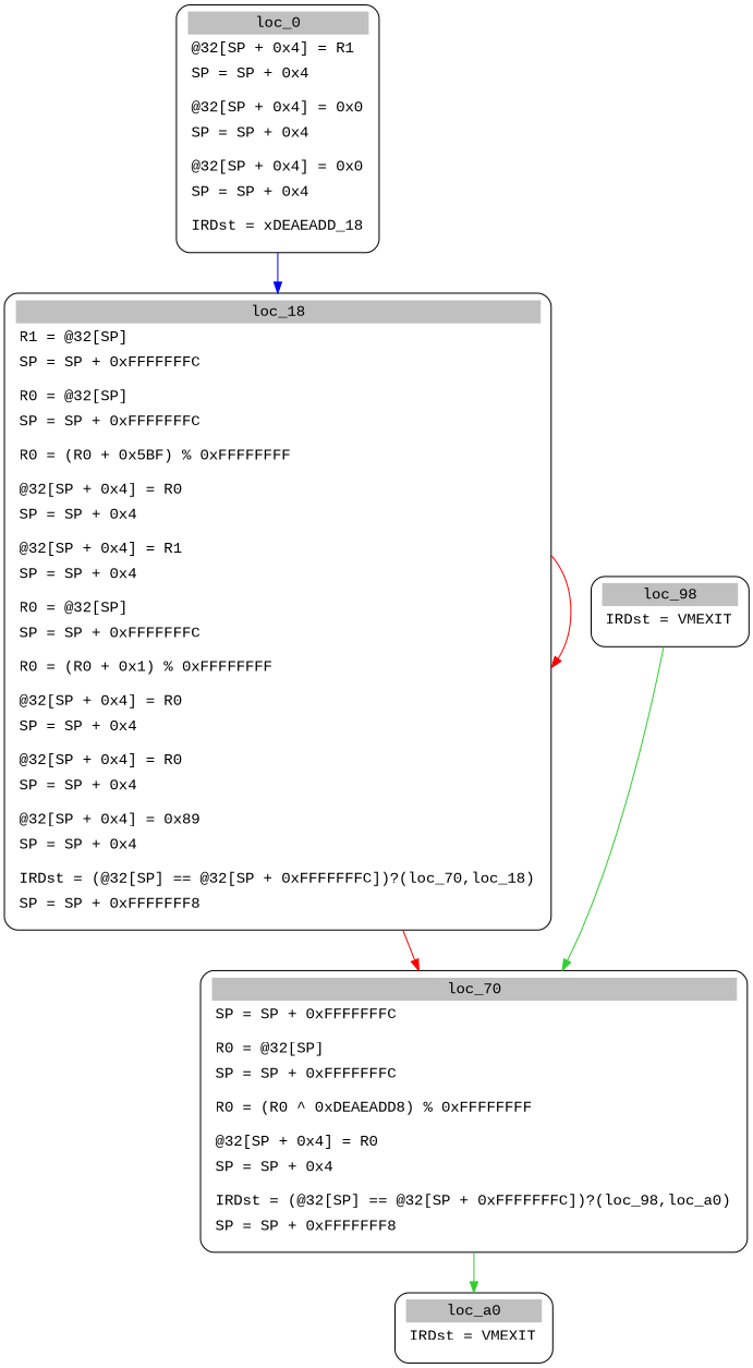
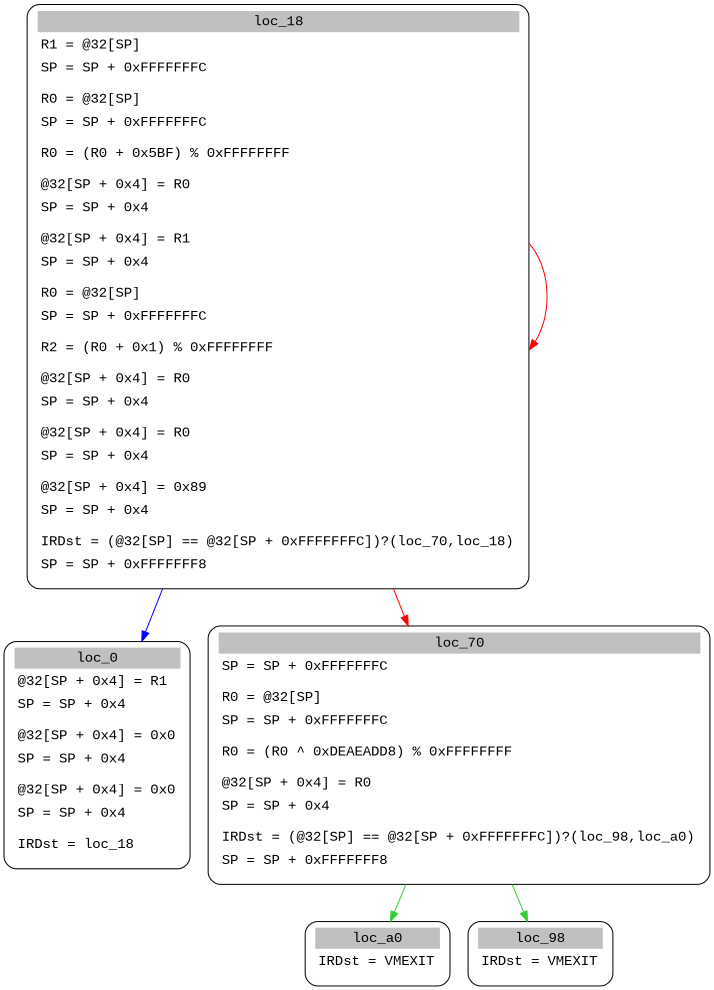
  digraph {
    node [fontname="Courier New" shape=Mrecord]
    edge [color=red]
-   n1 [label=<<table border="0" cellborder="0" cellpadding="3"><tr><td align="center" colspan="2" bgcolor="grey">loc_0</td></tr><tr><td align="left">@32[SP + 0x4] = R1</td></tr><tr><td align="left">SP = SP + 0x4</td></tr><tr><td align="left"></td></tr><tr><td align="left">@32[SP + 0x4] = 0x0</td></tr><tr><td align="left">SP = SP + 0x4</td></tr><tr><td align="left"></td></tr><tr><td align="left">@32[SP + 0x4] = 0x0</td></tr><tr><td align="left">SP = SP + 0x4</td></tr><tr><td align="left"></td></tr><tr><td align="left">IRDst = xDEAEADD_18</td></tr><tr><td align="left"></td></tr></table>>]
-   n2 [label=<<table border="0" cellborder="0" cellpadding="3"><tr><td align="center" colspan="2" bgcolor="grey">loc_18</td></tr><tr><td align="left">R1 = @32[SP]</td></tr><tr><td align="left">SP = SP + 0xFFFFFFFC</td></tr><tr><td align="left"></td></tr><tr><td align="left">R0 = @32[SP]</td></tr><tr><td align="left">SP = SP + 0xFFFFFFFC</td></tr><tr><td align="left"></td></tr><tr><td align="left">R0 = (R0 + 0x5BF) % 0xFFFFFFFF</td></tr><tr><td align="left"></td></tr><tr><td align="left">@32[SP + 0x4] = R0</td></tr><tr><td align="left">SP = SP + 0x4</td></tr><tr><td align="left"></td></tr><tr><td align="left">@32[SP + 0x4] = R1</td></tr><tr><td align="left">SP = SP + 0x4</td></tr><tr><td align="left"></td></tr><tr><td align="left">R0 = @32[SP]</td></tr><tr><td align="left">SP = SP + 0xFFFFFFFC</td></tr><tr><td align="left"></td></tr><tr><td align="left">R0 = (R0 + 0x1) % 0xFFFFFFFF</td></tr><tr><td align="left"></td></tr><tr><td align="left">@32[SP + 0x4] = R0</td></tr><tr><td align="left">SP = SP + 0x4</td></tr><tr><td align="left"></td></tr><tr><td align="left">@32[SP + 0x4] = R0</td></tr><tr><td align="left">SP = SP + 0x4</td></tr><tr><td align="left"></td></tr><tr><td align="left">@32[SP + 0x4] = 0x89</td></tr><tr><td align="left">SP = SP + 0x4</td></tr><tr><td align="left"></td></tr><tr><td align="left">IRDst = (@32[SP] == @32[SP + 0xFFFFFFFC])?(loc_70,loc_18)</td></tr><tr><td align="left">SP = SP + 0xFFFFFFF8</td></tr><tr><td align="left"></td></tr></table>>]
+   n1 [label=<<table border="0" cellborder="0" cellpadding="3"><tr><td align="center" colspan="2" bgcolor="grey">loc_0</td></tr><tr><td align="left">@32[SP + 0x4] = R1</td></tr><tr><td align="left">SP = SP + 0x4</td></tr><tr><td align="left"></td></tr><tr><td align="left">@32[SP + 0x4] = 0x0</td></tr><tr><td align="left">SP = SP + 0x4</td></tr><tr><td align="left"></td></tr><tr><td align="left">@32[SP + 0x4] = 0x0</td></tr><tr><td align="left">SP = SP + 0x4</td></tr><tr><td align="left"></td></tr><tr><td align="left">IRDst = loc_18</td></tr><tr><td align="left"></td></tr></table>>]
+   n2 [label=<<table border="0" cellborder="0" cellpadding="3"><tr><td align="center" colspan="2" bgcolor="grey">loc_18</td></tr><tr><td align="left">R1 = @32[SP]</td></tr><tr><td align="left">SP = SP + 0xFFFFFFFC</td></tr><tr><td align="left"></td></tr><tr><td align="left">R0 = @32[SP]</td></tr><tr><td align="left">SP = SP + 0xFFFFFFFC</td></tr><tr><td align="left"></td></tr><tr><td align="left">R0 = (R0 + 0x5BF) % 0xFFFFFFFF</td></tr><tr><td align="left"></td></tr><tr><td align="left">@32[SP + 0x4] = R0</td></tr><tr><td align="left">SP = SP + 0x4</td></tr><tr><td align="left"></td></tr><tr><td align="left">@32[SP + 0x4] = R1</td></tr><tr><td align="left">SP = SP + 0x4</td></tr><tr><td align="left"></td></tr><tr><td align="left">R0 = @32[SP]</td></tr><tr><td align="left">SP = SP + 0xFFFFFFFC</td></tr><tr><td align="left"></td></tr><tr><td align="left">R2 = (R0 + 0x1) % 0xFFFFFFFF</td></tr><tr><td align="left"></td></tr><tr><td align="left">@32[SP + 0x4] = R0</td></tr><tr><td align="left">SP = SP + 0x4</td></tr><tr><td align="left"></td></tr><tr><td align="left">@32[SP + 0x4] = R0</td></tr><tr><td align="left">SP = SP + 0x4</td></tr><tr><td align="left"></td></tr><tr><td align="left">@32[SP + 0x4] = 0x89</td></tr><tr><td align="left">SP = SP + 0x4</td></tr><tr><td align="left"></td></tr><tr><td align="left">IRDst = (@32[SP] == @32[SP + 0xFFFFFFFC])?(loc_70,loc_18)</td></tr><tr><td align="left">SP = SP + 0xFFFFFFF8</td></tr><tr><td align="left"></td></tr></table>>]
    n3 [label=<<table border="0" cellborder="0" cellpadding="3"><tr><td align="center" colspan="2" bgcolor="grey">loc_70</td></tr><tr><td align="left">SP = SP + 0xFFFFFFFC</td></tr><tr><td align="left"></td></tr><tr><td align="left">R0 = @32[SP]</td></tr><tr><td align="left">SP = SP + 0xFFFFFFFC</td></tr><tr><td align="left"></td></tr><tr><td align="left">R0 = (R0 ^ 0xDEAEADD8) % 0xFFFFFFFF</td></tr><tr><td align="left"></td></tr><tr><td align="left">@32[SP + 0x4] = R0</td></tr><tr><td align="left">SP = SP + 0x4</td></tr><tr><td align="left"></td></tr><tr><td align="left">IRDst = (@32[SP] == @32[SP + 0xFFFFFFFC])?(loc_98,loc_a0)</td></tr><tr><td align="left">SP = SP + 0xFFFFFFF8</td></tr><tr><td align="left"></td></tr></table>>]
    n4 [label=<<table border="0" cellborder="0" cellpadding="3"><tr><td align="center" colspan="2" bgcolor="grey">loc_a0</td></tr><tr><td align="left">IRDst = VMEXIT</td></tr><tr><td align="left"></td></tr></table>>]
    n5 [label=<<table border="0" cellborder="0" cellpadding="3"><tr><td align="center" colspan="2" bgcolor="grey">loc_98</td></tr><tr><td align="left">IRDst = VMEXIT</td></tr><tr><td align="left"></td></tr></table>>]
-   n1 -> n2 [color=blue]
+   n2 -> n1 [color=blue]
    n2 -> n2
    n2 -> n3
    n3 -> n4 [color=limegreen]
-   n5 -> n3 [color=limegreen]
+   n3 -> n5 [color=limegreen]
  }
